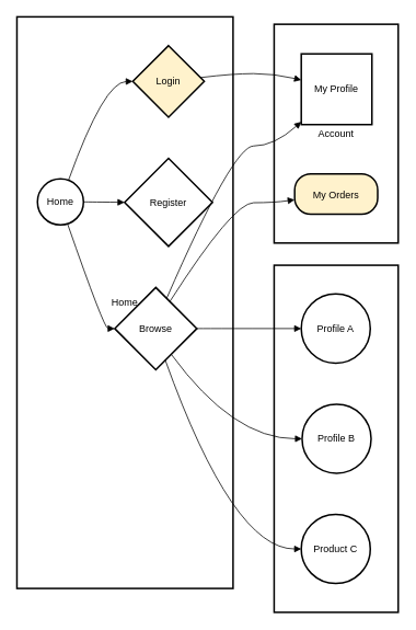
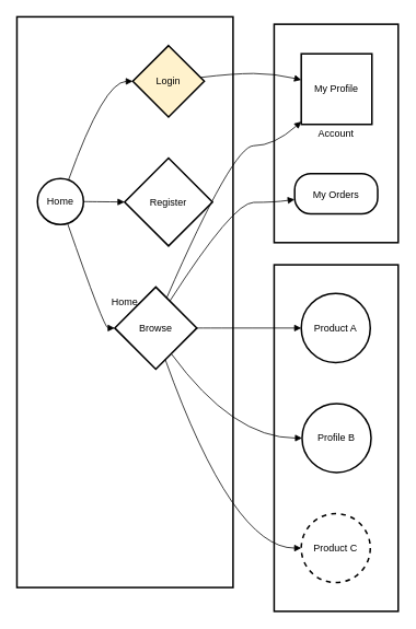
  <mxCell id="0" />
  <mxCell id="1" parent="0" />
  <mxCell id="2" value="Products" style="whiteSpace=wrap;strokeWidth=2;" vertex="1" parent="1"><mxGeometry x="333" y="322" width="151" height="422" as="geometry" /></mxCell>
  <mxCell id="3" value="Account" style="whiteSpace=wrap;strokeWidth=2;" vertex="1" parent="1"><mxGeometry x="333" y="29" width="151" height="266" as="geometry" /></mxCell>
  <mxCell id="4" value="Home" style="whiteSpace=wrap;strokeWidth=2;" vertex="1" parent="1"><mxGeometry x="20" y="20" width="263" height="695" as="geometry" /></mxCell>
  <mxCell id="5" value="Home" style="ellipse;aspect=fixed;strokeWidth=2;whiteSpace=wrap;" vertex="1" parent="1"><mxGeometry x="45" y="217" width="56" height="56" as="geometry" /></mxCell>
  <mxCell id="6" value="Login" style="rhombus;strokeWidth=2;whiteSpace=wrap;fillColor=#fff2cc;" vertex="1" parent="1"><mxGeometry x="161" y="55" width="87" height="87" as="geometry" /></mxCell>
  <mxCell id="7" value="Register" style="rhombus;strokeWidth=2;whiteSpace=wrap;" vertex="1" parent="1"><mxGeometry x="151" y="192" width="107" height="107" as="geometry" /></mxCell>
  <mxCell id="8" value="Browse" style="rhombus;strokeWidth=2;whiteSpace=wrap;" vertex="1" parent="1"><mxGeometry x="139" y="349" width="100" height="100" as="geometry" /></mxCell>
  <mxCell id="9" value="My Profile" style="aspect=fixed;strokeWidth=2;whiteSpace=wrap;rounded=0;" vertex="1" parent="1"><mxGeometry x="366" y="65" width="86" height="86" as="geometry" /></mxCell>
- <mxCell id="10" value="My Orders" style="rounded=1;arcSize=40;strokeWidth=2;fillColor=#fff2cc;" vertex="1" parent="1"><mxGeometry x="358" y="211" width="101" height="49" as="geometry" /></mxCell>
- <mxCell id="11" value="Profile A" style="ellipse;aspect=fixed;strokeWidth=2;whiteSpace=wrap;" vertex="1" parent="1"><mxGeometry x="366" y="357" width="84" height="84" as="geometry" /></mxCell>
+ <mxCell id="10" value="My Orders" style="rounded=1;arcSize=40;strokeWidth=2" vertex="1" parent="1"><mxGeometry x="358" y="211" width="101" height="49" as="geometry" /></mxCell>
+ <mxCell id="11" value="Product A" style="ellipse;aspect=fixed;strokeWidth=2;whiteSpace=wrap;" vertex="1" parent="1"><mxGeometry x="366" y="357" width="84" height="84" as="geometry" /></mxCell>
  <mxCell id="12" value="Profile B" style="ellipse;aspect=fixed;strokeWidth=2;whiteSpace=wrap;" vertex="1" parent="1"><mxGeometry x="367" y="491" width="84" height="84" as="geometry" /></mxCell>
- <mxCell id="13" value="Product C" style="ellipse;aspect=fixed;strokeWidth=2;whiteSpace=wrap;" vertex="1" parent="1"><mxGeometry x="366" y="625" width="84" height="84" as="geometry" /></mxCell>
+ <mxCell id="13" value="Product C" style="ellipse;aspect=fixed;strokeWidth=2;whiteSpace=wrap;dashed=1;" vertex="1" parent="1"><mxGeometry x="366" y="625" width="84" height="84" as="geometry" /></mxCell>
  <mxCell id="14" value="" style="curved=1;startArrow=none;endArrow=block;exitX=0.68;exitY=0.01;entryX=0;entryY=0.5;" edge="1" parent="1" source="5" target="6"><mxGeometry relative="1" as="geometry"><Array as="points"><mxPoint x="126" y="99" /></Array></mxGeometry></mxCell>
  <mxCell id="15" value="" style="curved=1;startArrow=none;endArrow=block;exitX=1;exitY=0.51;entryX=0;entryY=0.5;" edge="1" parent="1" source="5" target="7"><mxGeometry relative="1" as="geometry"><Array as="points" /></mxGeometry></mxCell>
  <mxCell id="16" value="" style="curved=1;startArrow=none;endArrow=block;exitX=0.67;exitY=1.01;entryX=0;entryY=0.5;" edge="1" parent="1" source="5" target="8"><mxGeometry relative="1" as="geometry"><Array as="points"><mxPoint x="126" y="399" /></Array></mxGeometry></mxCell>
  <mxCell id="17" value="" style="curved=1;startArrow=none;endArrow=block;exitX=1;exitY=0.44;entryX=0;entryY=0.37;" edge="1" parent="1" source="6" target="9"><mxGeometry relative="1" as="geometry"><Array as="points"><mxPoint x="283" y="89" /><mxPoint x="333" y="89" /></Array></mxGeometry></mxCell>
  <mxCell id="18" value="" style="curved=1;startArrow=none;endArrow=block;exitX=0.68;exitY=0;entryX=0;entryY=0.96;" edge="1" parent="1" source="8" target="9"><mxGeometry relative="1" as="geometry"><Array as="points"><mxPoint x="283" y="177" /><mxPoint x="333" y="177" /></Array></mxGeometry></mxCell>
  <mxCell id="19" value="" style="curved=1;startArrow=none;endArrow=block;exitX=0.76;exitY=0;entryX=0;entryY=0.64;" edge="1" parent="1" source="8" target="10"><mxGeometry relative="1" as="geometry"><Array as="points"><mxPoint x="283" y="246" /><mxPoint x="333" y="246" /></Array></mxGeometry></mxCell>
  <mxCell id="20" value="" style="curved=1;startArrow=none;endArrow=block;exitX=1;exitY=0.5;entryX=0.01;entryY=0.5;" edge="1" parent="1" source="8" target="11"><mxGeometry relative="1" as="geometry"><Array as="points" /></mxGeometry></mxCell>
  <mxCell id="21" value="" style="curved=1;startArrow=none;endArrow=block;exitX=0.8;exitY=1;entryX=0;entryY=0.5;" edge="1" parent="1" source="8" target="12"><mxGeometry relative="1" as="geometry"><Array as="points"><mxPoint x="283" y="533" /></Array></mxGeometry></mxCell>
  <mxCell id="22" value="" style="curved=1;startArrow=none;endArrow=block;exitX=0.65;exitY=1;entryX=0;entryY=0.5;" edge="1" parent="1" source="8" target="13"><mxGeometry relative="1" as="geometry"><Array as="points"><mxPoint x="283" y="667" /></Array></mxGeometry></mxCell>
